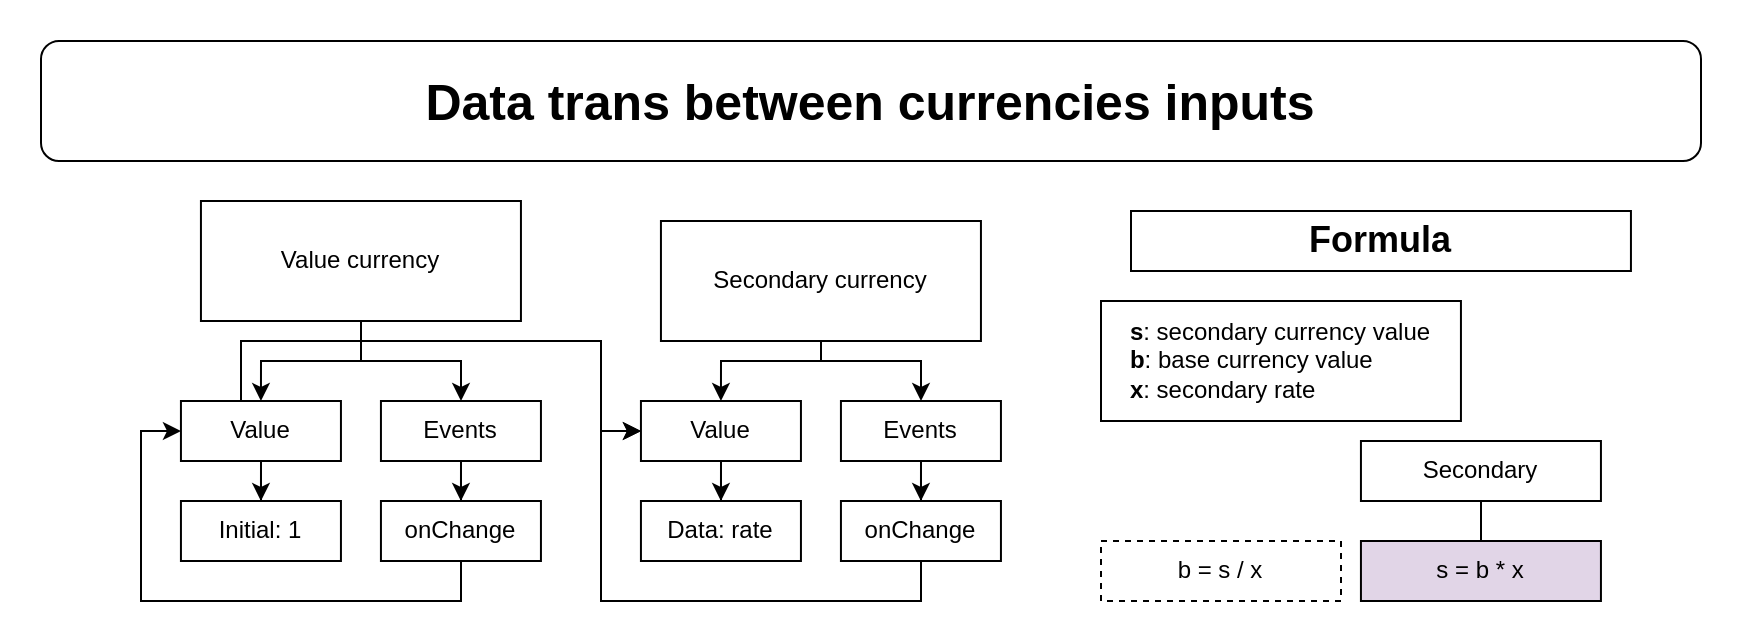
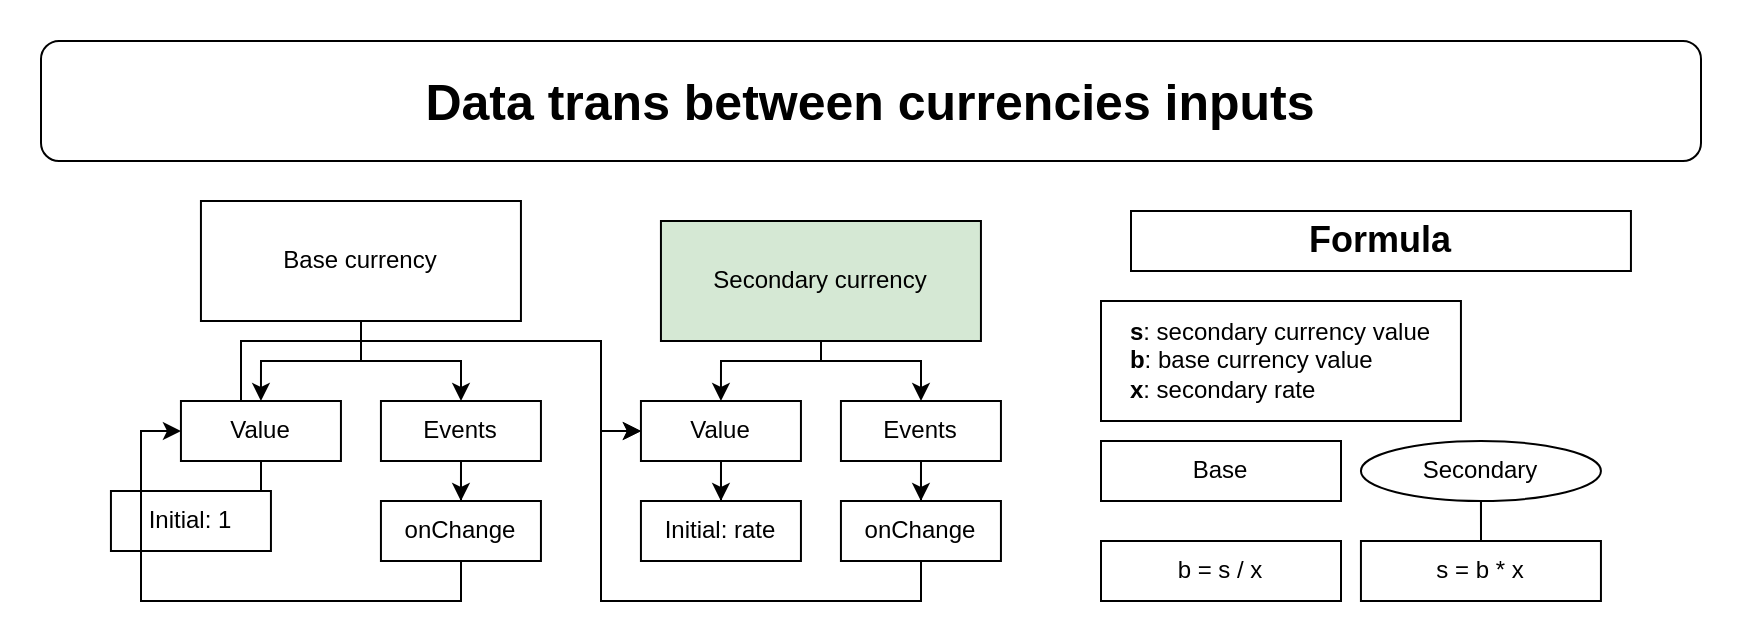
  <mxCell id="0" />
  <mxCell id="1" parent="0" />
  <mxCell id="2" value="&lt;font style=&quot;font-size: 25px&quot;&gt;&lt;b&gt;Data trans between currencies inputs&lt;/b&gt;&lt;/font&gt;" style="whiteSpace=wrap;html=1;rounded=1;" vertex="1" parent="1"><mxGeometry x="20" y="20" width="830" height="60" as="geometry" /></mxCell>
  <mxCell id="3" style="edgeStyle=orthogonalEdgeStyle;rounded=0;orthogonalLoop=1;jettySize=auto;html=1;entryX=0.5;entryY=0;entryDx=0;entryDy=0;" edge="1" parent="1" source="5" target="8"><mxGeometry relative="1" as="geometry"><Array as="points"><mxPoint x="179.97" y="180" /><mxPoint x="129.97" y="180" /></Array></mxGeometry></mxCell>
  <mxCell id="4" style="edgeStyle=orthogonalEdgeStyle;rounded=0;orthogonalLoop=1;jettySize=auto;html=1;" edge="1" parent="1" source="5" target="10"><mxGeometry relative="1" as="geometry"><Array as="points"><mxPoint x="179.97" y="180" /><mxPoint x="229.97" y="180" /></Array></mxGeometry></mxCell>
- <mxCell id="5" value="Value currency" style="rounded=0;whiteSpace=wrap;html=1;" vertex="1" parent="1"><mxGeometry x="99.97" y="100" width="160" height="60" as="geometry" /></mxCell>
+ <mxCell id="5" value="Base currency" style="rounded=0;whiteSpace=wrap;html=1;" vertex="1" parent="1"><mxGeometry x="99.97" y="100" width="160" height="60" as="geometry" /></mxCell>
  <mxCell id="6" style="edgeStyle=orthogonalEdgeStyle;rounded=0;orthogonalLoop=1;jettySize=auto;html=1;entryX=0.5;entryY=0;entryDx=0;entryDy=0;" edge="1" parent="1" source="8" target="11"><mxGeometry relative="1" as="geometry" /></mxCell>
  <mxCell id="7" style="edgeStyle=orthogonalEdgeStyle;rounded=0;orthogonalLoop=1;jettySize=auto;html=1;" edge="1" parent="1" source="8"><mxGeometry relative="1" as="geometry"><mxPoint x="319.97" y="215" as="targetPoint" /><Array as="points"><mxPoint x="119.97" y="170" /><mxPoint x="299.97" y="170" /><mxPoint x="299.97" y="215" /></Array></mxGeometry></mxCell>
  <mxCell id="8" value="Value" style="rounded=0;whiteSpace=wrap;html=1;" vertex="1" parent="1"><mxGeometry x="89.97" y="200" width="80" height="30" as="geometry" /></mxCell>
  <mxCell id="9" style="edgeStyle=orthogonalEdgeStyle;rounded=0;orthogonalLoop=1;jettySize=auto;html=1;entryX=0.5;entryY=0;entryDx=0;entryDy=0;" edge="1" parent="1" source="10" target="13"><mxGeometry relative="1" as="geometry" /></mxCell>
  <mxCell id="10" value="Events" style="rounded=0;whiteSpace=wrap;html=1;" vertex="1" parent="1"><mxGeometry x="189.97" y="200" width="80" height="30" as="geometry" /></mxCell>
- <mxCell id="11" value="Initial: 1" style="rounded=0;whiteSpace=wrap;html=1;" vertex="1" parent="1"><mxGeometry x="89.97" y="250" width="80" height="30" as="geometry" /></mxCell>
+ <mxCell id="11" value="Initial: 1" style="rounded=0;whiteSpace=wrap;html=1;" vertex="1" parent="1"><mxGeometry x="54.97" y="245" width="80" height="30" as="geometry" /></mxCell>
  <mxCell id="12" style="edgeStyle=orthogonalEdgeStyle;rounded=0;orthogonalLoop=1;jettySize=auto;html=1;entryX=0;entryY=0.5;entryDx=0;entryDy=0;" edge="1" parent="1" source="13" target="8"><mxGeometry relative="1" as="geometry"><Array as="points"><mxPoint x="229.97" y="300" /><mxPoint x="69.97" y="300" /><mxPoint x="69.97" y="215" /></Array></mxGeometry></mxCell>
  <mxCell id="13" value="onChange" style="rounded=0;whiteSpace=wrap;html=1;" vertex="1" parent="1"><mxGeometry x="189.97" y="250" width="80" height="30" as="geometry" /></mxCell>
  <mxCell id="14" style="edgeStyle=orthogonalEdgeStyle;rounded=0;orthogonalLoop=1;jettySize=auto;html=1;entryX=0.5;entryY=0;entryDx=0;entryDy=0;" edge="1" parent="1" source="16" target="18"><mxGeometry relative="1" as="geometry"><Array as="points"><mxPoint x="409.97" y="180" /><mxPoint x="359.97" y="180" /></Array></mxGeometry></mxCell>
  <mxCell id="15" style="edgeStyle=orthogonalEdgeStyle;rounded=0;orthogonalLoop=1;jettySize=auto;html=1;" edge="1" parent="1" source="16" target="20"><mxGeometry relative="1" as="geometry"><Array as="points"><mxPoint x="409.97" y="180" /><mxPoint x="459.97" y="180" /></Array></mxGeometry></mxCell>
- <mxCell id="16" value="Secondary currency" style="rounded=0;whiteSpace=wrap;html=1;" vertex="1" parent="1"><mxGeometry x="329.97" y="110" width="160" height="60" as="geometry" /></mxCell>
+ <mxCell id="16" value="Secondary currency" style="rounded=0;whiteSpace=wrap;html=1;fillColor=#d5e8d4;" vertex="1" parent="1"><mxGeometry x="329.97" y="110" width="160" height="60" as="geometry" /></mxCell>
  <mxCell id="17" style="edgeStyle=orthogonalEdgeStyle;rounded=0;orthogonalLoop=1;jettySize=auto;html=1;entryX=0.5;entryY=0;entryDx=0;entryDy=0;" edge="1" parent="1" source="18" target="23"><mxGeometry relative="1" as="geometry" /></mxCell>
  <mxCell id="18" value="Value" style="rounded=0;whiteSpace=wrap;html=1;" vertex="1" parent="1"><mxGeometry x="319.97" y="200" width="80" height="30" as="geometry" /></mxCell>
  <mxCell id="19" style="edgeStyle=orthogonalEdgeStyle;rounded=0;orthogonalLoop=1;jettySize=auto;html=1;entryX=0.5;entryY=0;entryDx=0;entryDy=0;" edge="1" parent="1" source="20" target="22"><mxGeometry relative="1" as="geometry" /></mxCell>
  <mxCell id="20" value="Events" style="rounded=0;whiteSpace=wrap;html=1;" vertex="1" parent="1"><mxGeometry x="419.97" y="200" width="80" height="30" as="geometry" /></mxCell>
  <mxCell id="21" style="edgeStyle=orthogonalEdgeStyle;rounded=0;orthogonalLoop=1;jettySize=auto;html=1;entryX=0;entryY=0.5;entryDx=0;entryDy=0;" edge="1" parent="1" source="22" target="18"><mxGeometry relative="1" as="geometry"><Array as="points"><mxPoint x="459.97" y="300" /><mxPoint x="299.97" y="300" /><mxPoint x="299.97" y="215" /></Array></mxGeometry></mxCell>
  <mxCell id="22" value="onChange" style="rounded=0;whiteSpace=wrap;html=1;" vertex="1" parent="1"><mxGeometry x="419.97" y="250" width="80" height="30" as="geometry" /></mxCell>
- <mxCell id="23" value="Data: rate" style="rounded=0;whiteSpace=wrap;html=1;" vertex="1" parent="1"><mxGeometry x="319.97" y="250" width="80" height="30" as="geometry" /></mxCell>
+ <mxCell id="23" value="Initial: rate" style="rounded=0;whiteSpace=wrap;html=1;" vertex="1" parent="1"><mxGeometry x="319.97" y="250" width="80" height="30" as="geometry" /></mxCell>
  <mxCell id="24" value="&lt;font size=&quot;1&quot;&gt;&lt;b style=&quot;font-size: 18px&quot;&gt;Formula&lt;/b&gt;&lt;/font&gt;" style="rounded=0;whiteSpace=wrap;html=1;" vertex="1" parent="1"><mxGeometry x="565" y="105" width="249.97" height="30" as="geometry" /></mxCell>
+ <mxCell id="25" value="Base" style="rounded=0;whiteSpace=wrap;html=1;" vertex="1" parent="1"><mxGeometry x="550" y="220" width="120" height="30" as="geometry" /></mxCell>
  <mxCell id="26" value="" style="edgeStyle=orthogonalEdgeStyle;rounded=0;orthogonalLoop=1;jettySize=auto;html=1;endArrow=none;" edge="1" parent="1" source="27" target="30"><mxGeometry relative="1" as="geometry" /></mxCell>
- <mxCell id="27" value="Secondary" style="rounded=0;whiteSpace=wrap;html=1;" vertex="1" parent="1"><mxGeometry x="679.97" y="220" width="120" height="30" as="geometry" /></mxCell>
+ <mxCell id="27" value="Secondary" style="ellipse;whiteSpace=wrap;html=1;" vertex="1" parent="1"><mxGeometry x="679.97" y="220" width="120" height="30" as="geometry" /></mxCell>
  <mxCell id="28" value="&lt;div style=&quot;text-align: left&quot;&gt;&lt;b&gt;s&lt;/b&gt;: secondary currency value&lt;/div&gt;&lt;div style=&quot;text-align: left&quot;&gt;&lt;b&gt;b&lt;/b&gt;: base currency value&lt;/div&gt;&lt;div style=&quot;text-align: left&quot;&gt;&lt;b&gt;x&lt;/b&gt;: secondary rate&lt;/div&gt;" style="rounded=0;whiteSpace=wrap;html=1;" vertex="1" parent="1"><mxGeometry x="550" y="150" width="179.97" height="60" as="geometry" /></mxCell>
- <mxCell id="29" value="b = s / x" style="whiteSpace=wrap;html=1;rounded=0;dashed=1;" vertex="1" parent="1"><mxGeometry x="550" y="270" width="120" height="30" as="geometry" /></mxCell>
- <mxCell id="30" value="s = b * x" style="whiteSpace=wrap;html=1;rounded=0;fillColor=#e1d5e7;" vertex="1" parent="1"><mxGeometry x="679.97" y="270" width="120" height="30" as="geometry" /></mxCell>
+ <mxCell id="29" value="b = s / x" style="whiteSpace=wrap;html=1;rounded=0;" vertex="1" parent="1"><mxGeometry x="550" y="270" width="120" height="30" as="geometry" /></mxCell>
+ <mxCell id="30" value="s = b * x" style="whiteSpace=wrap;html=1;rounded=0;" vertex="1" parent="1"><mxGeometry x="679.97" y="270" width="120" height="30" as="geometry" /></mxCell>
